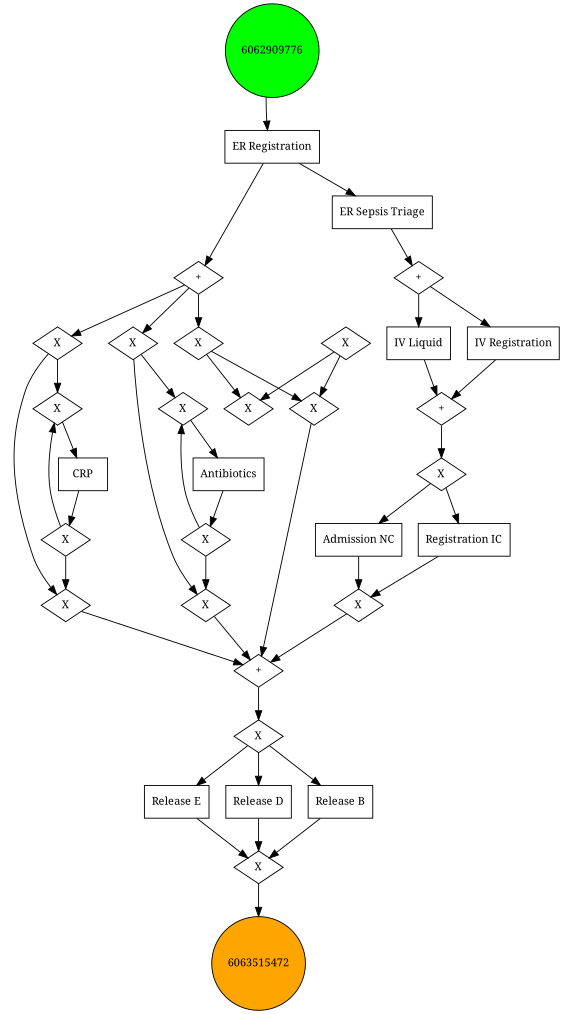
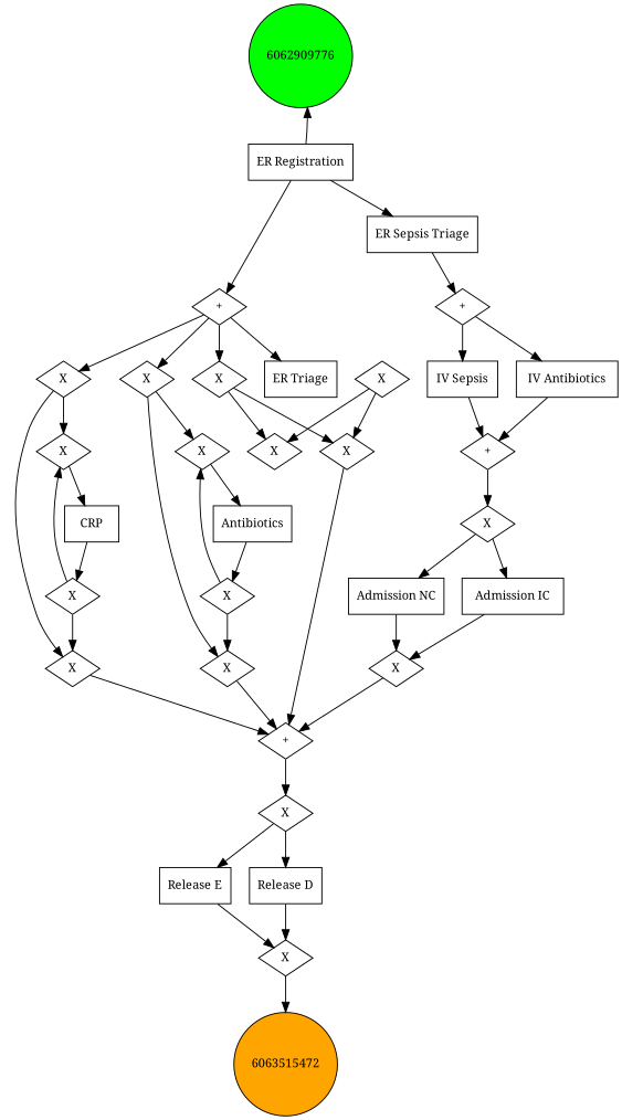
  digraph {
    bgcolor=white
    fontname="Noto Serif"
    rankdir=TB
    node [fontname="Noto Serif" fontsize=12 shape=diamond]
    edge [fontname="Noto Serif"]
    6062909776 [fillcolor=green shape=circle style=filled]
    n2 [label="ER Registration" shape=box]
    n3 [label="+"]
    n4 [label="ER Sepsis Triage" shape=box]
+   n5 [label="ER Triage" shape=box]
    n6 [label=X]
    n7 [label=X]
    n8 [label=X]
    n9 [label=X]
    n10 [label=X]
    n11 [label=X]
    n12 [label=X]
    n13 [label=X]
    n14 [label=X]
    n15 [label="+"]
    n16 [label=CRP shape=box]
    n17 [label="+"]
    n18 [label=Antibiotics shape=box]
-   n19 [label="IV Liquid" shape=box]
-   n20 [label="IV Registration" shape=box]
+   n19 [label="IV Sepsis" shape=box]
+   n20 [label="IV Antibiotics" shape=box]
    n21 [label=X]
    n22 [label=X]
    n23 [label=X]
    n24 [label=X]
    n25 [label="Release E" shape=box]
    n26 [label="Release D" shape=box]
-   n27 [label="Release B" shape=box]
    n28 [label="+"]
    n29 [label=X]
    n30 [label=X]
    6063515472 [fillcolor=orange shape=circle style=filled]
    n32 [label="Admission NC" shape=box]
-   n33 [label="Registration IC" shape=box]
+   n33 [label="Admission IC" shape=box]
    n34 [label=X]
-   6062909776 -> n2
+   n2 -> 6062909776
    n2 -> n3
    n2 -> n4
+   n3 -> n5
    n3 -> n6
    n3 -> n7
    n3 -> n8
    n4 -> n15
    n6 -> n9
    n6 -> n10
    n7 -> n11
    n7 -> n12
    n8 -> n13
    n8 -> n14
    n9 -> n16
    n10 -> n17
    n12 -> n17
    n13 -> n18
    n14 -> n17
    n15 -> n19
    n15 -> n20
    n16 -> n21
    n17 -> n22
    n18 -> n23
    n19 -> n28
    n20 -> n28
    n21 -> n9
    n21 -> n10
    n22 -> n25
    n22 -> n26
-   n22 -> n27
    n23 -> n13
    n23 -> n14
    n24 -> n11
    n24 -> n12
    n25 -> n30
    n26 -> n30
-   n27 -> n30
    n28 -> n29
    n29 -> n32
    n29 -> n33
    n30 -> 6063515472
    n32 -> n34
    n33 -> n34
    n34 -> n17
  }
